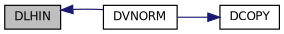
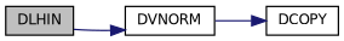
  digraph {
    rankdir=LR
    node [color=black fillcolor=white fontname=Helvetica fontsize=10 shape=record style=filled]
    edge [color=midnightblue fontname=Helvetica fontsize=10 labelfontname=Helvetica labelfontsize=10 style=solid]
    n1 [fillcolor=grey75 fontcolor=black height=0.2 label=DLHIN width=0.4]
    n2 [height=0.2 label=DVNORM width=0.4]
    n3 [height=0.2 label=DCOPY width=0.4]
-   n2 -> n1
+   n1 -> n2
    n2 -> n3
  }
